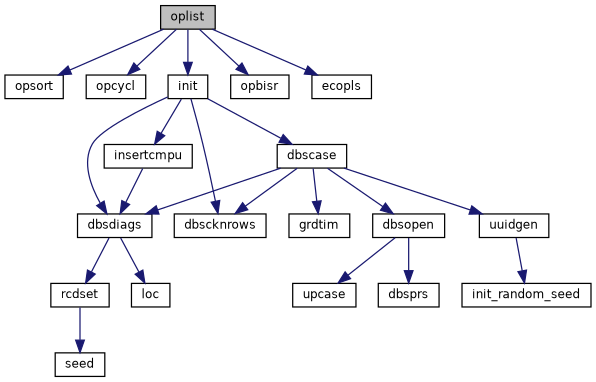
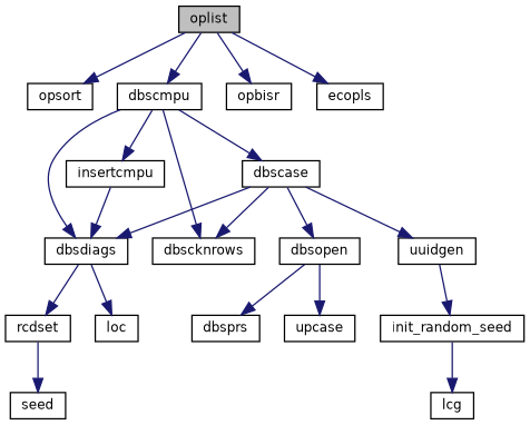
  digraph {
    rankdir=TB
    node [color=black fillcolor=white fontname=Helvetica fontsize=10 shape=record style=filled]
    edge [color=midnightblue fontname=Helvetica fontsize=10 labelfontname=Helvetica labelfontsize=10 style=solid]
    n1 [fillcolor=grey75 fontcolor=black height=0.2 label=oplist width=0.4]
    n2 [height=0.2 label=opsort width=0.4]
-   n3 [height=0.2 label=opcycl width=0.4]
-   n4 [height=0.2 label=init width=0.4]
+   n4 [height=0.2 label=dbscmpu width=0.4]
    n5 [height=0.2 label=opbisr width=0.4]
    n6 [height=0.2 label=ecopls width=0.4]
    n7 [height=0.2 label=dbscase width=0.4]
    n8 [height=0.2 label=dbsdiags width=0.4]
    n9 [height=0.2 label=dbscknrows width=0.4]
    n10 [height=0.2 label=insertcmpu width=0.4]
-   n11 [height=0.2 label=grdtim width=0.4]
    n12 [height=0.2 label=dbsopen width=0.4]
    n13 [height=0.2 label=uuidgen width=0.4]
    n14 [height=0.2 label=loc width=0.4]
    n15 [height=0.2 label=rcdset width=0.4]
    n16 [height=0.2 label=upcase width=0.4]
    n17 [height=0.2 label=dbsprs width=0.4]
    n18 [height=0.2 label=init_random_seed width=0.4]
    n19 [height=0.2 label=seed width=0.4]
+   n20 [height=0.2 label=lcg width=0.4]
    n1 -> n2
-   n1 -> n3
    n1 -> n4
    n1 -> n5
    n1 -> n6
    n4 -> n7
    n4 -> n8
    n4 -> n9
    n4 -> n10
    n7 -> n8
    n7 -> n9
-   n7 -> n11
    n7 -> n12
    n7 -> n13
    n8 -> n14
    n8 -> n15
    n10 -> n8
    n12 -> n16
    n12 -> n17
    n13 -> n18
    n15 -> n19
+   n18 -> n20
  }
